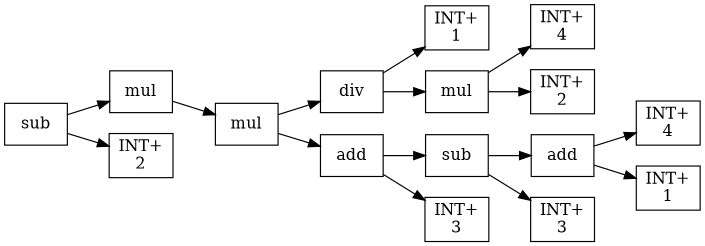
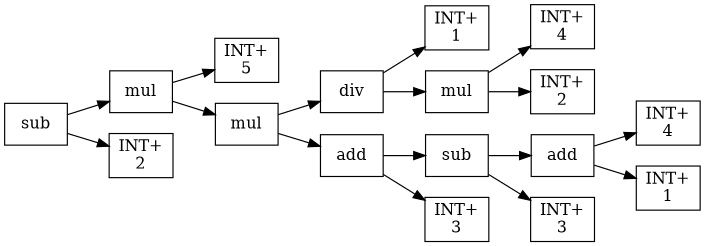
  digraph {
    rankdir=LR
    node [shape=box]
    n1 [label=sub]
    n2 [label=mul]
    n3 [label="INT+\n2"]
+   n4 [label="INT+\n5"]
    n5 [label=mul]
    n6 [label=div]
    n7 [label=add]
    n8 [label="INT+\n1"]
    n9 [label=mul]
    n10 [label="INT+\n4"]
    n11 [label="INT+\n2"]
    n12 [label=sub]
    n13 [label="INT+\n3"]
    n14 [label=add]
    n15 [label="INT+\n3"]
    n16 [label="INT+\n4"]
    n17 [label="INT+\n1"]
    n1 -> n2
    n1 -> n3
+   n2 -> n4
    n2 -> n5
    n5 -> n6
    n5 -> n7
    n6 -> n8
    n6 -> n9
    n7 -> n12
    n7 -> n13
    n9 -> n10
    n9 -> n11
    n12 -> n14
    n12 -> n15
    n14 -> n16
    n14 -> n17
  }
